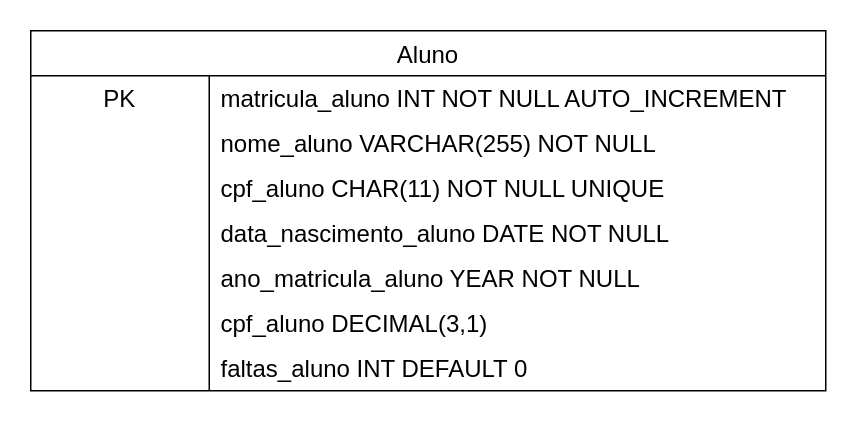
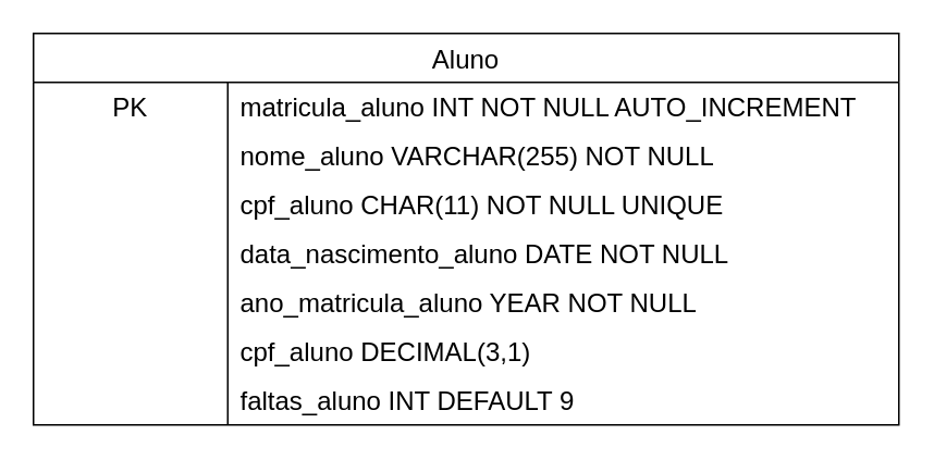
  <mxCell id="0" />
  <mxCell id="1" parent="0" />
  <mxCell id="2" value="Aluno" style="shape=table;startSize=30;container=1;collapsible=0;childLayout=tableLayout;fixedRows=1;rowLines=0;fontStyle=0;strokeColor=default;fontSize=16;" vertex="1" parent="1"><mxGeometry x="20" y="20" width="530" height="240" as="geometry" /></mxCell>
  <mxCell id="3" value="" style="shape=tableRow;horizontal=0;startSize=0;swimlaneHead=0;swimlaneBody=0;top=0;left=0;bottom=0;right=0;collapsible=0;dropTarget=0;fillColor=none;points=[[0,0.5],[1,0.5]];portConstraint=eastwest;strokeColor=inherit;fontSize=16;" vertex="1" parent="2"><mxGeometry y="30" width="530" height="30" as="geometry" /></mxCell>
  <mxCell id="4" value="PK" style="shape=partialRectangle;html=1;whiteSpace=wrap;connectable=0;fillColor=none;top=0;left=0;bottom=0;right=0;overflow=hidden;pointerEvents=1;strokeColor=inherit;fontSize=16;" vertex="1" parent="3"><mxGeometry width="119" height="30" as="geometry"><mxRectangle width="119" height="30" as="alternateBounds" /></mxGeometry></mxCell>
  <mxCell id="5" value="matricula_aluno INT NOT NULL AUTO_INCREMENT" style="shape=partialRectangle;html=1;whiteSpace=wrap;connectable=0;fillColor=none;top=0;left=0;bottom=0;right=0;align=left;spacingLeft=6;overflow=hidden;strokeColor=inherit;fontSize=16;" vertex="1" parent="3"><mxGeometry x="119" width="411" height="30" as="geometry"><mxRectangle width="411" height="30" as="alternateBounds" /></mxGeometry></mxCell>
  <mxCell id="6" value="" style="shape=tableRow;horizontal=0;startSize=0;swimlaneHead=0;swimlaneBody=0;top=0;left=0;bottom=0;right=0;collapsible=0;dropTarget=0;fillColor=none;points=[[0,0.5],[1,0.5]];portConstraint=eastwest;strokeColor=inherit;fontSize=16;" vertex="1" parent="2"><mxGeometry y="60" width="530" height="30" as="geometry" /></mxCell>
  <mxCell id="7" value="" style="shape=partialRectangle;html=1;whiteSpace=wrap;connectable=0;fillColor=none;top=0;left=0;bottom=0;right=0;overflow=hidden;strokeColor=inherit;fontSize=16;" vertex="1" parent="6"><mxGeometry width="119" height="30" as="geometry"><mxRectangle width="119" height="30" as="alternateBounds" /></mxGeometry></mxCell>
  <mxCell id="8" value="nome_aluno VARCHAR(255) NOT NULL" style="shape=partialRectangle;html=1;whiteSpace=wrap;connectable=0;fillColor=none;top=0;left=0;bottom=0;right=0;align=left;spacingLeft=6;overflow=hidden;strokeColor=inherit;fontSize=16;" vertex="1" parent="6"><mxGeometry x="119" width="411" height="30" as="geometry"><mxRectangle width="411" height="30" as="alternateBounds" /></mxGeometry></mxCell>
  <mxCell id="9" value="" style="shape=tableRow;horizontal=0;startSize=0;swimlaneHead=0;swimlaneBody=0;top=0;left=0;bottom=0;right=0;collapsible=0;dropTarget=0;fillColor=none;points=[[0,0.5],[1,0.5]];portConstraint=eastwest;strokeColor=inherit;fontSize=16;" vertex="1" parent="2"><mxGeometry y="90" width="530" height="30" as="geometry" /></mxCell>
  <mxCell id="10" value="" style="shape=partialRectangle;html=1;whiteSpace=wrap;connectable=0;fillColor=none;top=0;left=0;bottom=0;right=0;overflow=hidden;strokeColor=inherit;fontSize=16;" vertex="1" parent="9"><mxGeometry width="119" height="30" as="geometry"><mxRectangle width="119" height="30" as="alternateBounds" /></mxGeometry></mxCell>
  <mxCell id="11" value="cpf_aluno CHAR(11) NOT NULL UNIQUE" style="shape=partialRectangle;html=1;whiteSpace=wrap;connectable=0;fillColor=none;top=0;left=0;bottom=0;right=0;align=left;spacingLeft=6;overflow=hidden;strokeColor=inherit;fontSize=16;" vertex="1" parent="9"><mxGeometry x="119" width="411" height="30" as="geometry"><mxRectangle width="411" height="30" as="alternateBounds" /></mxGeometry></mxCell>
  <mxCell id="12" value="" style="shape=tableRow;horizontal=0;startSize=0;swimlaneHead=0;swimlaneBody=0;top=0;left=0;bottom=0;right=0;collapsible=0;dropTarget=0;fillColor=none;points=[[0,0.5],[1,0.5]];portConstraint=eastwest;strokeColor=inherit;fontSize=16;" vertex="1" parent="2"><mxGeometry y="120" width="530" height="30" as="geometry" /></mxCell>
  <mxCell id="13" value="" style="shape=partialRectangle;html=1;whiteSpace=wrap;connectable=0;fillColor=none;top=0;left=0;bottom=0;right=0;overflow=hidden;strokeColor=inherit;fontSize=16;" vertex="1" parent="12"><mxGeometry width="119" height="30" as="geometry"><mxRectangle width="119" height="30" as="alternateBounds" /></mxGeometry></mxCell>
  <mxCell id="14" value="data_nascimento_aluno DATE NOT NULL" style="shape=partialRectangle;html=1;whiteSpace=wrap;connectable=0;fillColor=none;top=0;left=0;bottom=0;right=0;align=left;spacingLeft=6;overflow=hidden;strokeColor=inherit;fontSize=16;" vertex="1" parent="12"><mxGeometry x="119" width="411" height="30" as="geometry"><mxRectangle width="411" height="30" as="alternateBounds" /></mxGeometry></mxCell>
  <mxCell id="15" value="" style="shape=tableRow;horizontal=0;startSize=0;swimlaneHead=0;swimlaneBody=0;top=0;left=0;bottom=0;right=0;collapsible=0;dropTarget=0;fillColor=none;points=[[0,0.5],[1,0.5]];portConstraint=eastwest;strokeColor=inherit;fontSize=16;" vertex="1" parent="2"><mxGeometry y="150" width="530" height="30" as="geometry" /></mxCell>
  <mxCell id="16" value="" style="shape=partialRectangle;html=1;whiteSpace=wrap;connectable=0;fillColor=none;top=0;left=0;bottom=0;right=0;overflow=hidden;strokeColor=inherit;fontSize=16;" vertex="1" parent="15"><mxGeometry width="119" height="30" as="geometry"><mxRectangle width="119" height="30" as="alternateBounds" /></mxGeometry></mxCell>
  <mxCell id="17" value="ano_matricula_aluno YEAR NOT NULL" style="shape=partialRectangle;html=1;whiteSpace=wrap;connectable=0;fillColor=none;top=0;left=0;bottom=0;right=0;align=left;spacingLeft=6;overflow=hidden;strokeColor=inherit;fontSize=16;" vertex="1" parent="15"><mxGeometry x="119" width="411" height="30" as="geometry"><mxRectangle width="411" height="30" as="alternateBounds" /></mxGeometry></mxCell>
  <mxCell id="18" value="" style="shape=tableRow;horizontal=0;startSize=0;swimlaneHead=0;swimlaneBody=0;top=0;left=0;bottom=0;right=0;collapsible=0;dropTarget=0;fillColor=none;points=[[0,0.5],[1,0.5]];portConstraint=eastwest;strokeColor=inherit;fontSize=16;" vertex="1" parent="2"><mxGeometry y="180" width="530" height="30" as="geometry" /></mxCell>
  <mxCell id="19" value="" style="shape=partialRectangle;html=1;whiteSpace=wrap;connectable=0;fillColor=none;top=0;left=0;bottom=0;right=0;overflow=hidden;strokeColor=inherit;fontSize=16;" vertex="1" parent="18"><mxGeometry width="119" height="30" as="geometry"><mxRectangle width="119" height="30" as="alternateBounds" /></mxGeometry></mxCell>
  <mxCell id="20" value="cpf_aluno DECIMAL(3,1)" style="shape=partialRectangle;html=1;whiteSpace=wrap;connectable=0;fillColor=none;top=0;left=0;bottom=0;right=0;align=left;spacingLeft=6;overflow=hidden;strokeColor=inherit;fontSize=16;" vertex="1" parent="18"><mxGeometry x="119" width="411" height="30" as="geometry"><mxRectangle width="411" height="30" as="alternateBounds" /></mxGeometry></mxCell>
  <mxCell id="21" value="" style="shape=tableRow;horizontal=0;startSize=0;swimlaneHead=0;swimlaneBody=0;top=0;left=0;bottom=0;right=0;collapsible=0;dropTarget=0;fillColor=none;points=[[0,0.5],[1,0.5]];portConstraint=eastwest;strokeColor=inherit;fontSize=16;" vertex="1" parent="2"><mxGeometry y="210" width="530" height="30" as="geometry" /></mxCell>
  <mxCell id="22" value="" style="shape=partialRectangle;html=1;whiteSpace=wrap;connectable=0;fillColor=none;top=0;left=0;bottom=0;right=0;overflow=hidden;strokeColor=inherit;fontSize=16;" vertex="1" parent="21"><mxGeometry width="119" height="30" as="geometry"><mxRectangle width="119" height="30" as="alternateBounds" /></mxGeometry></mxCell>
- <mxCell id="23" value="faltas_aluno INT DEFAULT 0" style="shape=partialRectangle;html=1;whiteSpace=wrap;connectable=0;fillColor=none;top=0;left=0;bottom=0;right=0;align=left;spacingLeft=6;overflow=hidden;strokeColor=inherit;fontSize=16;" vertex="1" parent="21"><mxGeometry x="119" width="411" height="30" as="geometry"><mxRectangle width="411" height="30" as="alternateBounds" /></mxGeometry></mxCell>
+ <mxCell id="23" value="faltas_aluno INT DEFAULT 9" style="shape=partialRectangle;html=1;whiteSpace=wrap;connectable=0;fillColor=none;top=0;left=0;bottom=0;right=0;align=left;spacingLeft=6;overflow=hidden;strokeColor=inherit;fontSize=16;" vertex="1" parent="21"><mxGeometry x="119" width="411" height="30" as="geometry"><mxRectangle width="411" height="30" as="alternateBounds" /></mxGeometry></mxCell>
